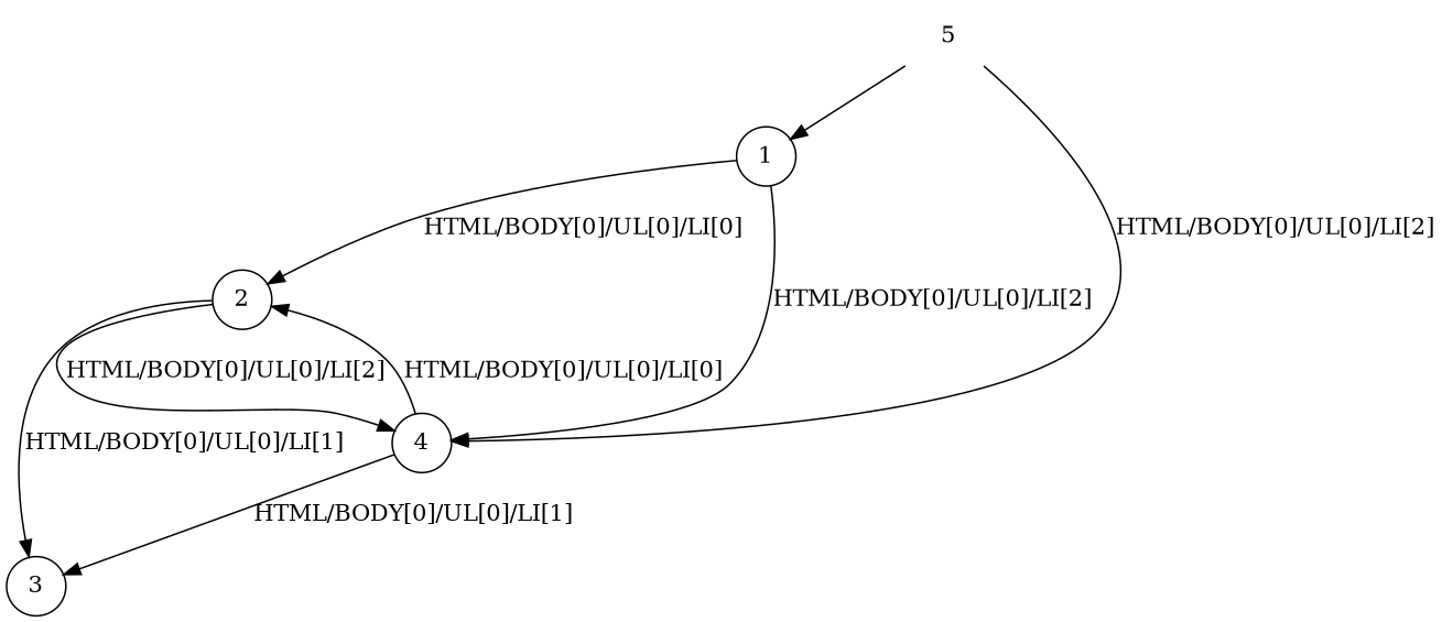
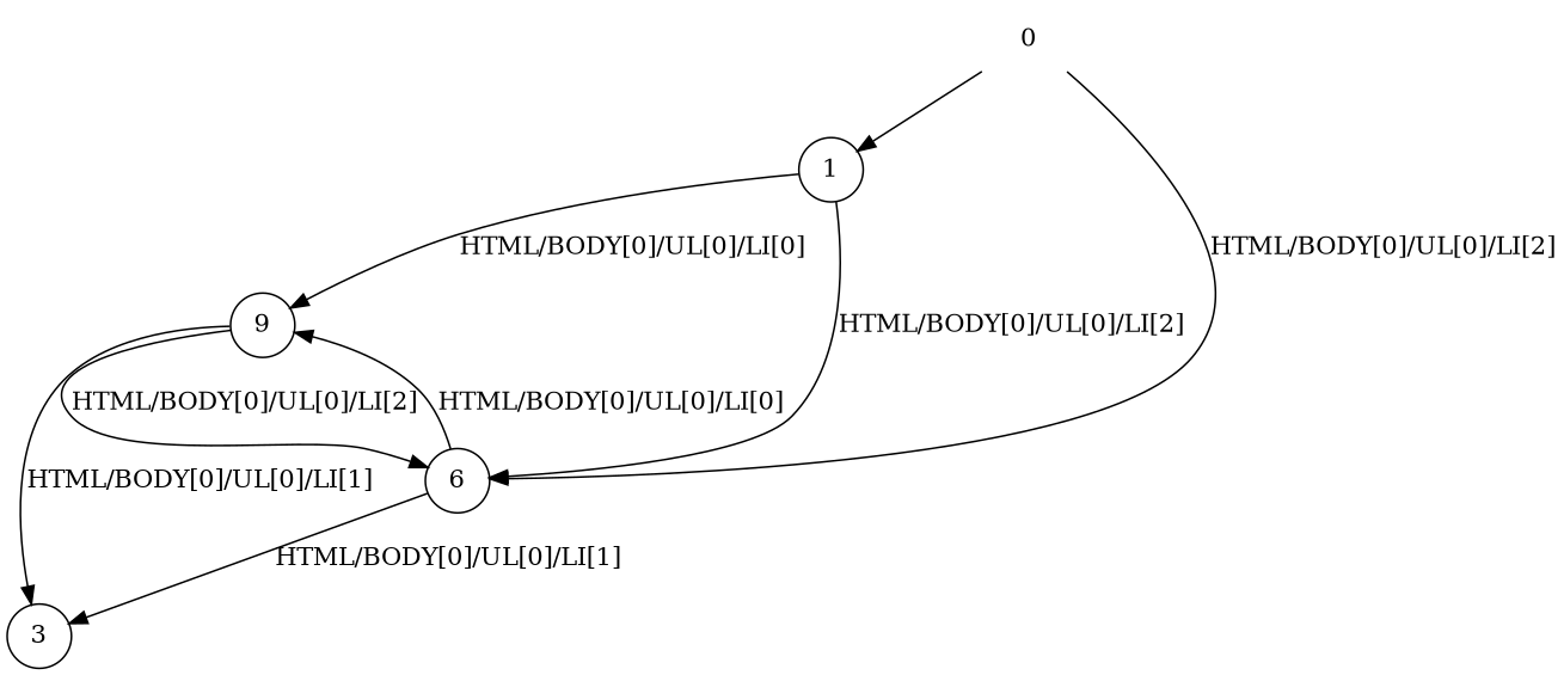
  digraph {
    node [shape=circle]
    n1 [label=1]
-   n2 [label=2]
-   n3 [label=4]
+   n2 [label=9]
+   n3 [label=6]
    n4 [label=3]
-   0 [shape=none label=5]
+   0 [shape=none]
    n1 -> n2 [label="HTML/BODY[0]/UL[0]/LI[0]"]
    n1 -> n3 [label="HTML/BODY[0]/UL[0]/LI[2]"]
    n2 -> n3 [label="HTML/BODY[0]/UL[0]/LI[2]"]
    n2 -> n4 [label="HTML/BODY[0]/UL[0]/LI[1]"]
    n3 -> n2 [label="HTML/BODY[0]/UL[0]/LI[0]"]
    n3 -> n4 [label="HTML/BODY[0]/UL[0]/LI[1]"]
    0 -> n1
    0 -> n3 [label="HTML/BODY[0]/UL[0]/LI[2]"]
  }
